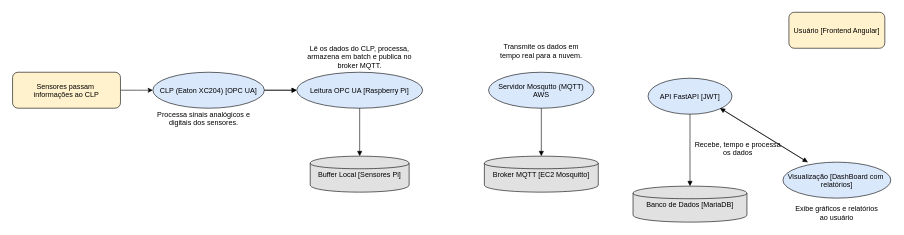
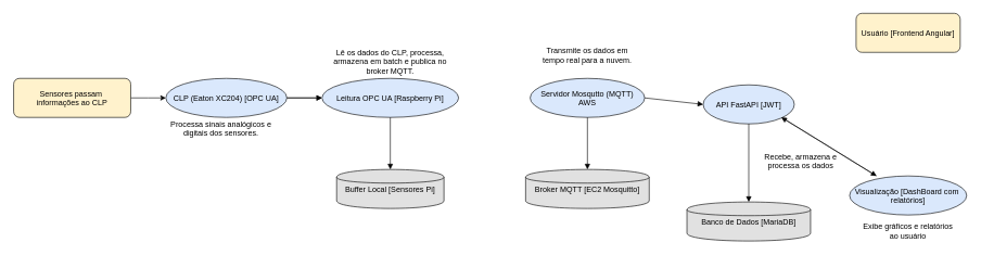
  <mxCell id="0" />
  <mxCell id="1" parent="0" />
  <mxCell id="2" value="Usuário [Frontend Angular]" style="shape=rectangle;fillColor=#FFF2CC;rounded=1;" parent="1" vertex="1"><mxGeometry x="1315" y="20" width="160" height="60" as="geometry" /></mxCell>
  <mxCell id="3" value="Leitura OPC UA [Raspberry Pi]" style="shape=ellipse;fillColor=#DAE8FC;" parent="1" vertex="1"><mxGeometry x="494" y="120" width="210" height="60" as="geometry" /></mxCell>
  <mxCell id="4" value="Servidor Mosqutto (MQTT)&#10;AWS" style="shape=ellipse;fillColor=#DAE8FC;" parent="1" vertex="1"><mxGeometry x="814" y="120" width="176" height="60" as="geometry" /></mxCell>
  <mxCell id="5" value="API FastAPI [JWT]" style="shape=ellipse;fillColor=#DAE8FC;" parent="1" vertex="1"><mxGeometry x="1080" y="130" width="140" height="60" as="geometry" /></mxCell>
  <mxCell id="6" value="Visualização [DashBoard com &#10;relatórios]" style="shape=ellipse;fillColor=#DAE8FC;" parent="1" vertex="1"><mxGeometry x="1305" y="270" width="180" height="60" as="geometry" /></mxCell>
  <mxCell id="7" value="Buffer Local [Sensores Pi]" style="shape=cylinder;fillColor=#E1E1E1;" parent="1" vertex="1"><mxGeometry x="516.5" y="260" width="165" height="60" as="geometry" /></mxCell>
  <mxCell id="8" value="Broker MQTT [EC2 Mosquitto]" style="shape=cylinder;fillColor=#E1E1E1;" parent="1" vertex="1"><mxGeometry x="807" y="260" width="190" height="60" as="geometry" /></mxCell>
  <mxCell id="9" value="Banco de Dados [MariaDB]" style="shape=cylinder;fillColor=#E1E1E1;" parent="1" vertex="1"><mxGeometry x="1055" y="310" width="190" height="60" as="geometry" /></mxCell>
  <mxCell id="10" style="endArrow=block;" parent="1" target="3" edge="1"><mxGeometry relative="1" as="geometry"><mxPoint x="434" y="150" as="sourcePoint" /></mxGeometry></mxCell>
  <mxCell id="11" style="endArrow=block;" parent="1" source="3" target="7" edge="1"><mxGeometry relative="1" as="geometry" /></mxCell>
  <mxCell id="12" style="endArrow=block;" parent="1" source="4" target="8" edge="1"><mxGeometry relative="1" as="geometry" /></mxCell>
+ <mxCell id="13" style="endArrow=block;entryX=0;entryY=0.5;entryDx=0;entryDy=0;exitX=1;exitY=0.5;exitDx=0;exitDy=0;" parent="1" source="4" target="5" edge="1"><mxGeometry relative="1" as="geometry"><mxPoint x="1085.071" y="180" as="targetPoint" /></mxGeometry></mxCell>
  <mxCell id="14" style="endArrow=block;" parent="1" source="5" target="9" edge="1"><mxGeometry relative="1" as="geometry" /></mxCell>
  <mxCell id="15" style="endArrow=block;" parent="1" source="6" edge="1"><mxGeometry relative="1" as="geometry"><mxPoint x="1200" y="180" as="targetPoint" /></mxGeometry></mxCell>
  <mxCell id="16" style="endArrow=block;exitX=0.869;exitY=0.843;exitDx=0;exitDy=0;exitPerimeter=0;" parent="1" source="5" target="6" edge="1"><mxGeometry relative="1" as="geometry" /></mxCell>
  <mxCell id="17" style="edgeStyle=orthogonalEdgeStyle;rounded=0;orthogonalLoop=1;jettySize=auto;html=1;exitX=1;exitY=0.5;exitDx=0;exitDy=0;entryX=0;entryY=0.5;entryDx=0;entryDy=0;" parent="1" source="18" edge="1"><mxGeometry relative="1" as="geometry"><mxPoint x="254" y="150" as="targetPoint" /></mxGeometry></mxCell>
  <mxCell id="18" value="Sensores passam &#10;informações ao CLP" style="shape=rectangle;fillColor=#FFF2CC;rounded=1;" parent="1" vertex="1"><mxGeometry x="20" y="120" width="180" height="60" as="geometry" /></mxCell>
  <mxCell id="19" value="&#10;Processa sinais analógicos e digitais dos sensores.&#10;&#10;" style="text;html=1;align=center;verticalAlign=middle;whiteSpace=wrap;rounded=0;" parent="1" vertex="1"><mxGeometry x="244" y="190" width="190" height="30" as="geometry" /></mxCell>
  <mxCell id="20" value="&lt;br&gt;Lê os dados do CLP, processa, armazena em batch e publica no broker MQTT.&lt;div&gt;&lt;br&gt;&lt;/div&gt;" style="text;html=1;align=center;verticalAlign=middle;whiteSpace=wrap;rounded=0;" parent="1" vertex="1"><mxGeometry x="504" y="80" width="190" height="30" as="geometry" /></mxCell>
  <mxCell id="21" value="Transmite os dados em tempo real para a nuvem." style="text;html=1;align=center;verticalAlign=middle;whiteSpace=wrap;rounded=0;" parent="1" vertex="1"><mxGeometry x="822" y="70" width="160" height="30" as="geometry" /></mxCell>
- <mxCell id="22" value="&#10;Recebe, tempo e processa os dados&#10;&#10;" style="text;html=1;align=center;verticalAlign=middle;whiteSpace=wrap;rounded=0;" parent="1" vertex="1"><mxGeometry x="1155" y="240" width="150" height="30" as="geometry" /></mxCell>
+ <mxCell id="22" value="&#10;Recebe, armazena e processa os dados&#10;&#10;" style="text;html=1;align=center;verticalAlign=middle;whiteSpace=wrap;rounded=0;" parent="1" vertex="1"><mxGeometry x="1155" y="240" width="150" height="30" as="geometry" /></mxCell>
  <mxCell id="23" value="Exibe gráficos e relatórios ao usuário" style="text;html=1;align=center;verticalAlign=middle;whiteSpace=wrap;rounded=0;" parent="1" vertex="1"><mxGeometry x="1320" y="340" width="150" height="30" as="geometry" /></mxCell>
  <mxCell id="24" value="" style="edgeStyle=orthogonalEdgeStyle;rounded=0;orthogonalLoop=1;jettySize=auto;html=1;" parent="1" source="25" target="3" edge="1"><mxGeometry relative="1" as="geometry" /></mxCell>
  <mxCell id="25" value="CLP (Eaton XC204) [OPC UA]" style="shape=ellipse;fillColor=#DAE8FC;" parent="1" vertex="1"><mxGeometry x="254" y="120" width="186" height="60" as="geometry" /></mxCell>
